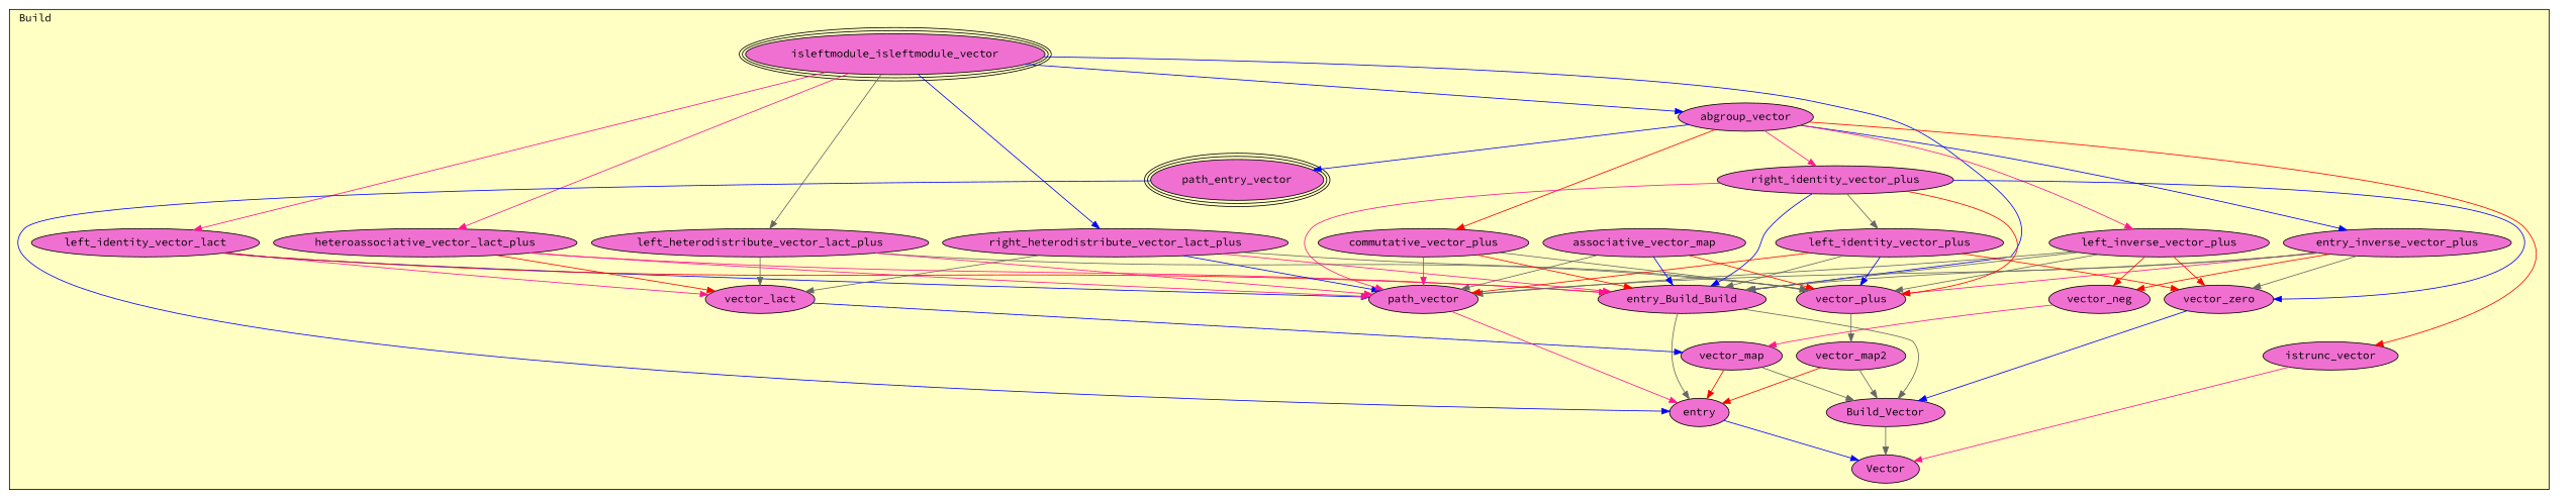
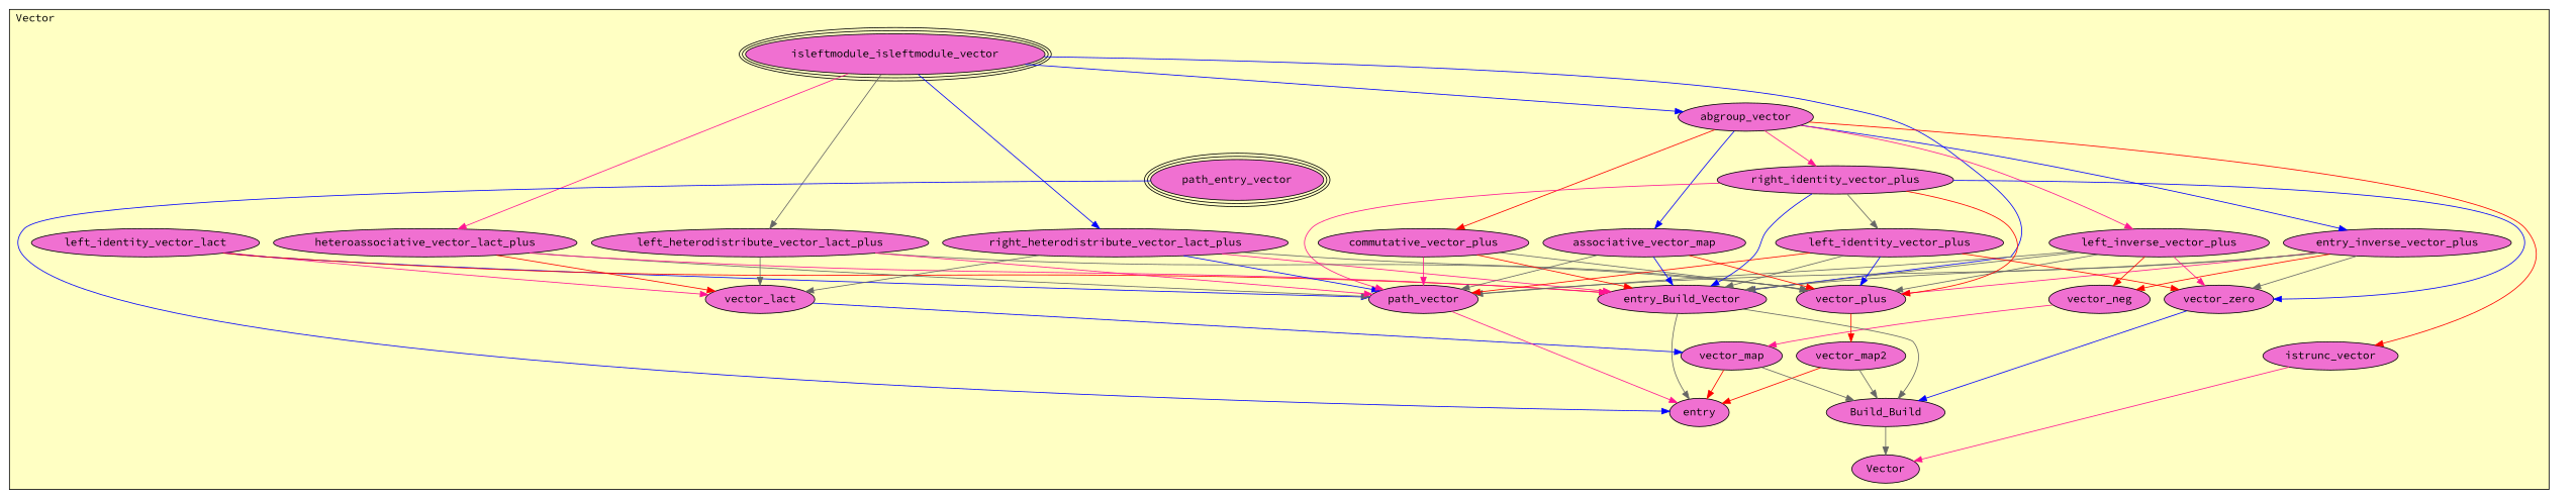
  digraph {
    fontname="Source Code Pro"
    node [fillcolor="#F070D1" fontname="Source Code Pro" style=filled]
    edge [color=gray40 fontname="Source Code Pro"]
    n1 [label=isleftmodule_isleftmodule_vector peripheries=3]
    n2 [label=left_identity_vector_lact]
    n3 [label=heteroassociative_vector_lact_plus]
    n4 [label=right_heterodistribute_vector_lact_plus]
    n5 [label=left_heterodistribute_vector_lact_plus]
    n6 [label=vector_lact]
    n7 [label=abgroup_vector]
    n8 [label=entry_inverse_vector_plus]
    n9 [label=left_inverse_vector_plus]
    n10 [label=right_identity_vector_plus]
    n11 [label=left_identity_vector_plus]
    n12 [label=commutative_vector_plus]
    n13 [label=associative_vector_map]
    n14 [label=vector_neg]
    n15 [label=vector_zero]
    n16 [label=vector_plus]
    n17 [label=vector_map2]
    n18 [label=vector_map]
    n19 [label=path_entry_vector peripheries=3]
    n20 [label=path_vector]
    n21 [label=istrunc_vector]
-   n22 [label=entry_Build_Build]
+   n22 [label=entry_Build_Vector]
    n23 [label=entry]
-   n24 [label=Build_Vector]
+   n24 [label=Build_Build]
    n25 [label=Vector]
    subgraph cluster_1 {
      fillcolor="#FFFFC3"
-     label=Build
+     label=Vector
      labeljust=l
      style=filled
      n1
      n2
      n3
      n4
      n5
      n6
      n7
      n8
      n9
      n10
      n11
      n12
      n13
      n14
      n15
      n16
      n17
      n18
      n19
      n20
      n21
      n22
      n23
      n24
      n25
    }
-   n1 -> n2 [color=deeppink]
    n1 -> n3 [color=deeppink]
    n1 -> n4 [color=blue]
    n1 -> n5
    n1 -> n7 [color=blue]
    n1 -> n22 [color=blue]
    n2 -> n6 [color=deeppink]
    n2 -> n20 [color=blue]
    n2 -> n22 [color=red]
    n3 -> n6 [color=red]
-   n3 -> n20 [color=deeppink]
+   n3 -> n20
    n3 -> n22 [color=deeppink]
    n4 -> n6
    n4 -> n16
    n4 -> n20 [color=blue]
    n4 -> n22 [color=deeppink]
    n5 -> n6
    n5 -> n16
    n5 -> n20 [color=deeppink]
    n6 -> n18 [color=blue]
    n7 -> n8 [color=blue]
    n7 -> n9 [color=deeppink]
    n7 -> n10 [color=deeppink]
    n7 -> n12 [color=red]
-   n7 -> n19 [color=blue]
+   n7 -> n13 [color=blue]
    n7 -> n21 [color=red]
    n8 -> n14 [color=red]
    n8 -> n15
    n8 -> n16 [color=deeppink]
    n8 -> n20
    n8 -> n22
    n9 -> n14 [color=red]
-   n9 -> n15 [color=red]
+   n9 -> n15 [color=deeppink]
    n9 -> n16
    n9 -> n20
    n9 -> n22
    n10 -> n11
    n10 -> n15 [color=blue]
    n10 -> n16 [color=red]
    n10 -> n20 [color=deeppink]
    n10 -> n22 [color=blue]
    n11 -> n15 [color=red]
    n11 -> n16 [color=blue]
    n11 -> n20 [color=red]
    n11 -> n22
    n12 -> n16
    n12 -> n20 [color=deeppink]
    n12 -> n22 [color=red]
    n13 -> n16 [color=red]
    n13 -> n20
    n13 -> n22 [color=blue]
    n14 -> n18 [color=deeppink]
    n15 -> n24 [color=blue]
-   n16 -> n17
+   n16 -> n17 [color=red]
    n17 -> n23 [color=red]
    n17 -> n24
    n18 -> n23 [color=red]
    n18 -> n24
    n19 -> n23 [color=blue]
    n20 -> n23 [color=deeppink]
    n21 -> n25 [color=deeppink]
    n22 -> n23
    n22 -> n24
-   n23 -> n25 [color=blue]
    n24 -> n25
  }
